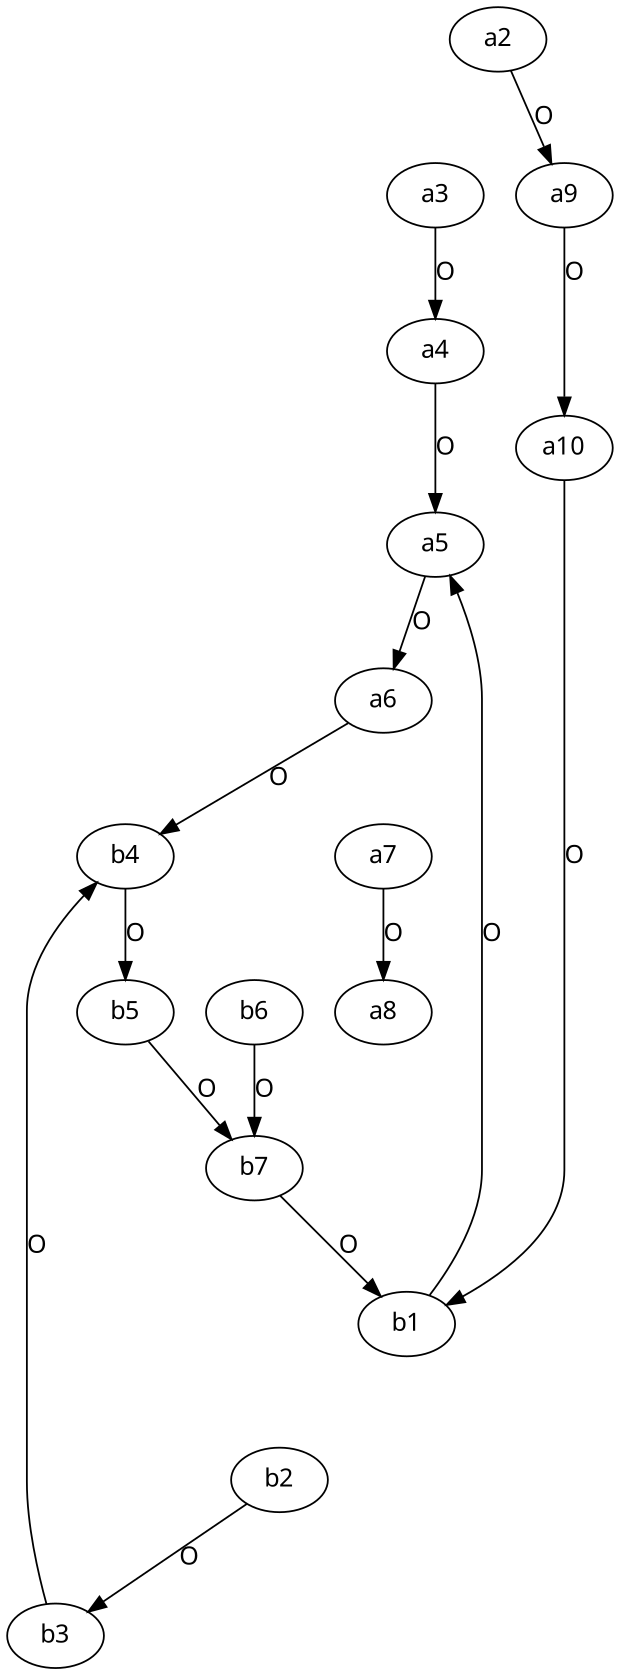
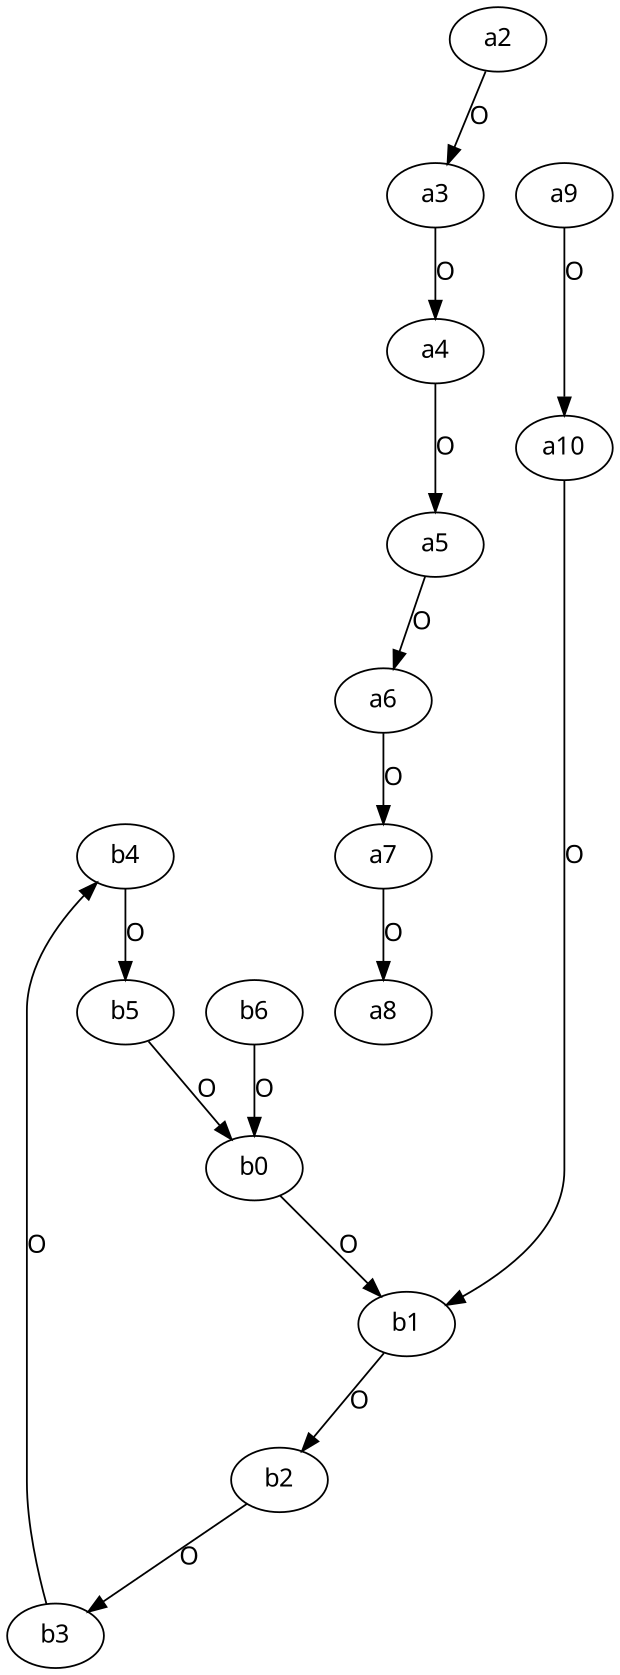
  digraph {
    fontname="Noto Sans"
    node [fontname="Noto Sans"]
    edge [arrowhead=normal fontname="Noto Sans"]
    a2
    a3
    a4
    a5
    a6
    a7
    a8
    a9
    a10
    b1
    b2
    b3
    b4
    b5
-   b7
+   b7 [label=b0]
    b6
-   a2 -> a9 [label=O]
+   a2 -> a3 [label=O]
    a3 -> a4 [label=O]
    a4 -> a5 [label=O]
    a5 -> a6 [label=O]
-   a6 -> b4 [label=O]
+   a6 -> a7 [label=O]
    a7 -> a8 [label=O]
    a9 -> a10 [label=O]
    a10 -> b1 [label=O]
-   b1 -> a5 [label=O]
+   b1 -> b2 [label=O]
    b2 -> b3 [label=O]
    b3 -> b4 [label=O]
    b4 -> b5 [label=O]
    b5 -> b7 [label=O]
    b7 -> b1 [label=O]
    b6 -> b7 [label=O]
  }
